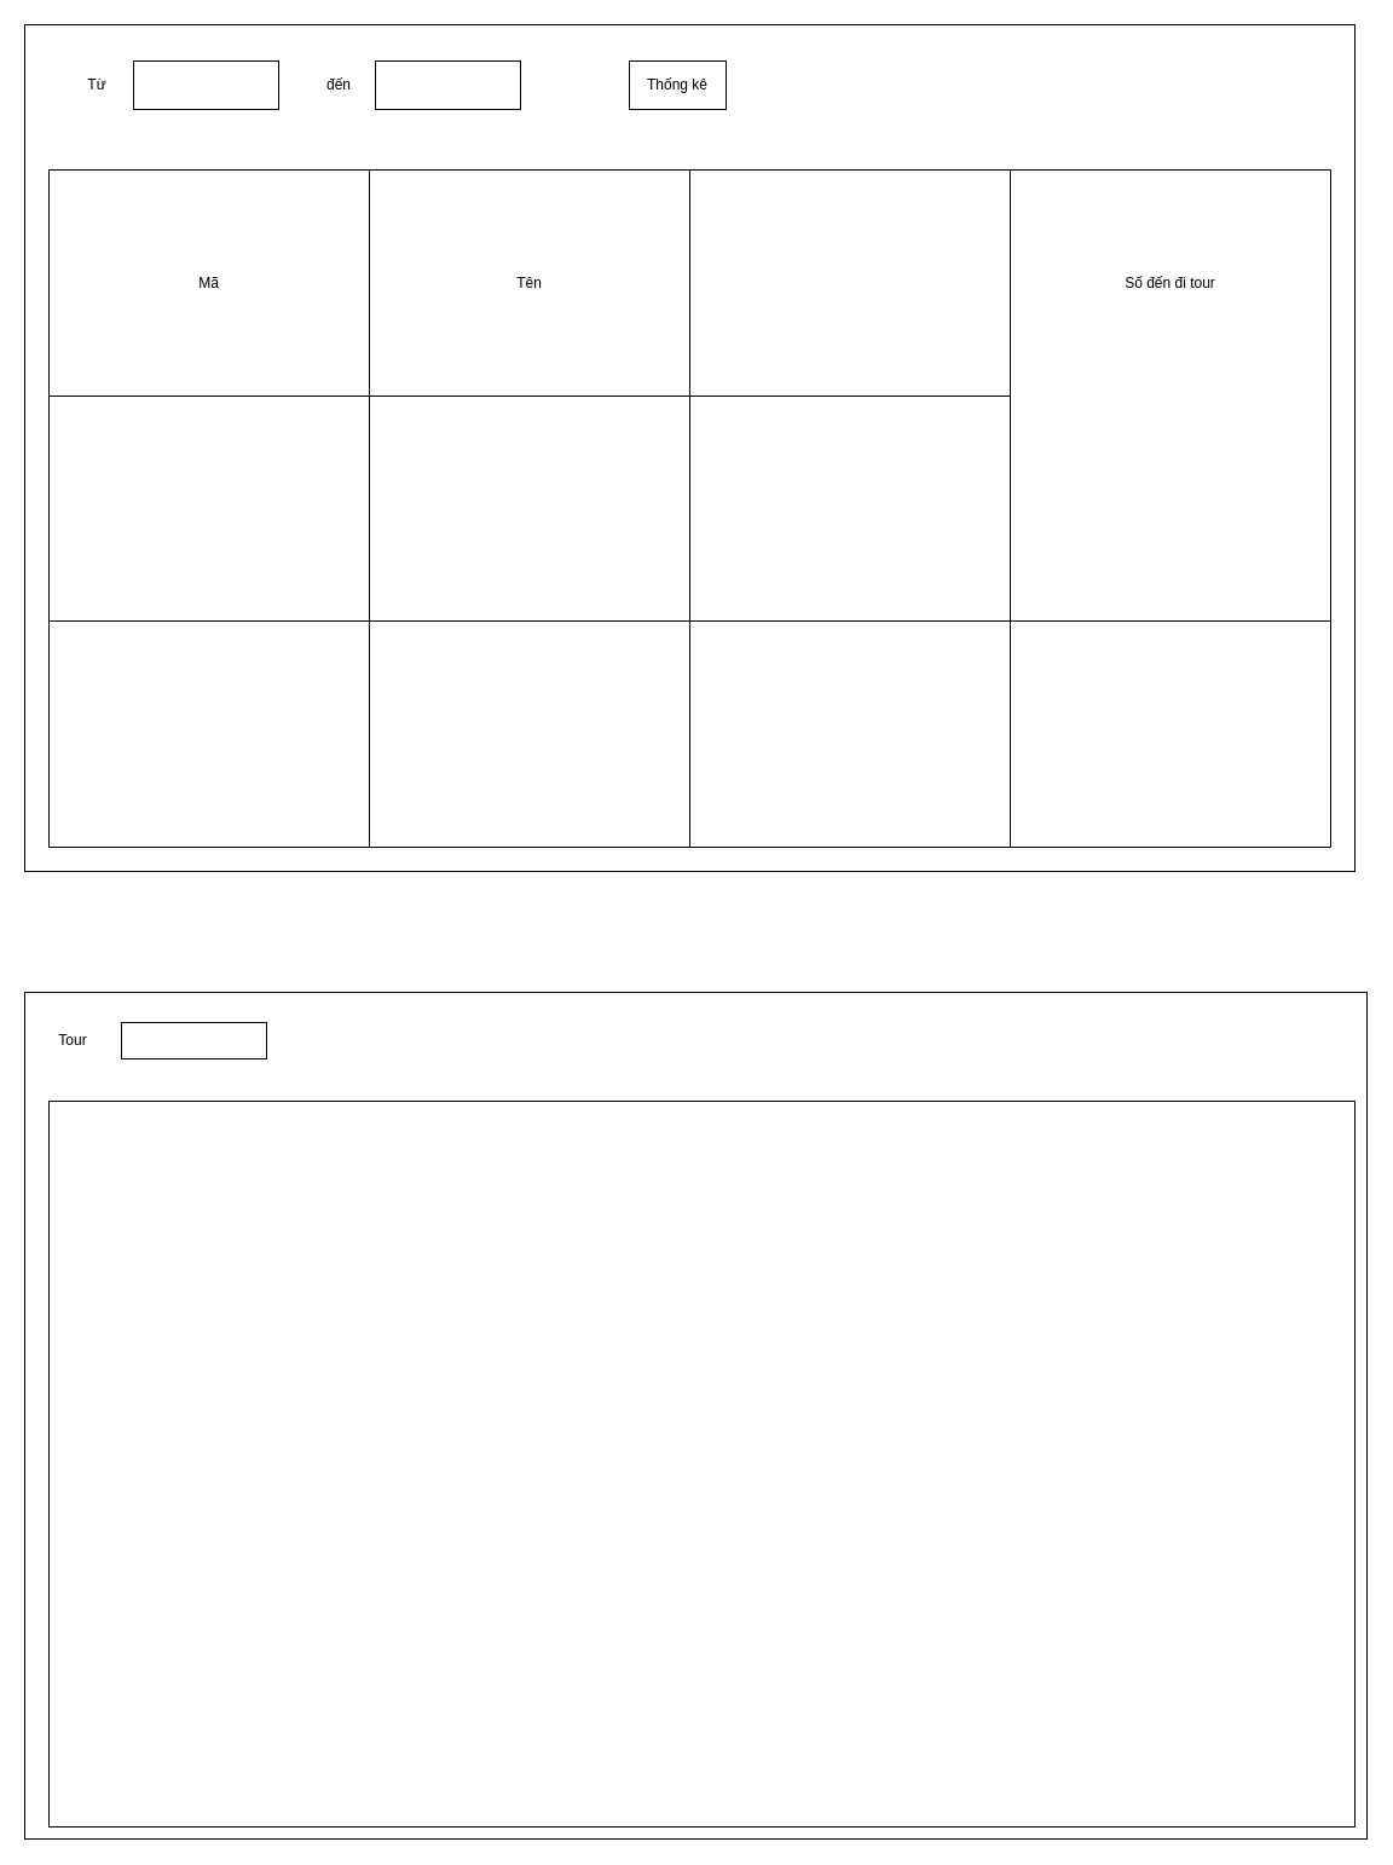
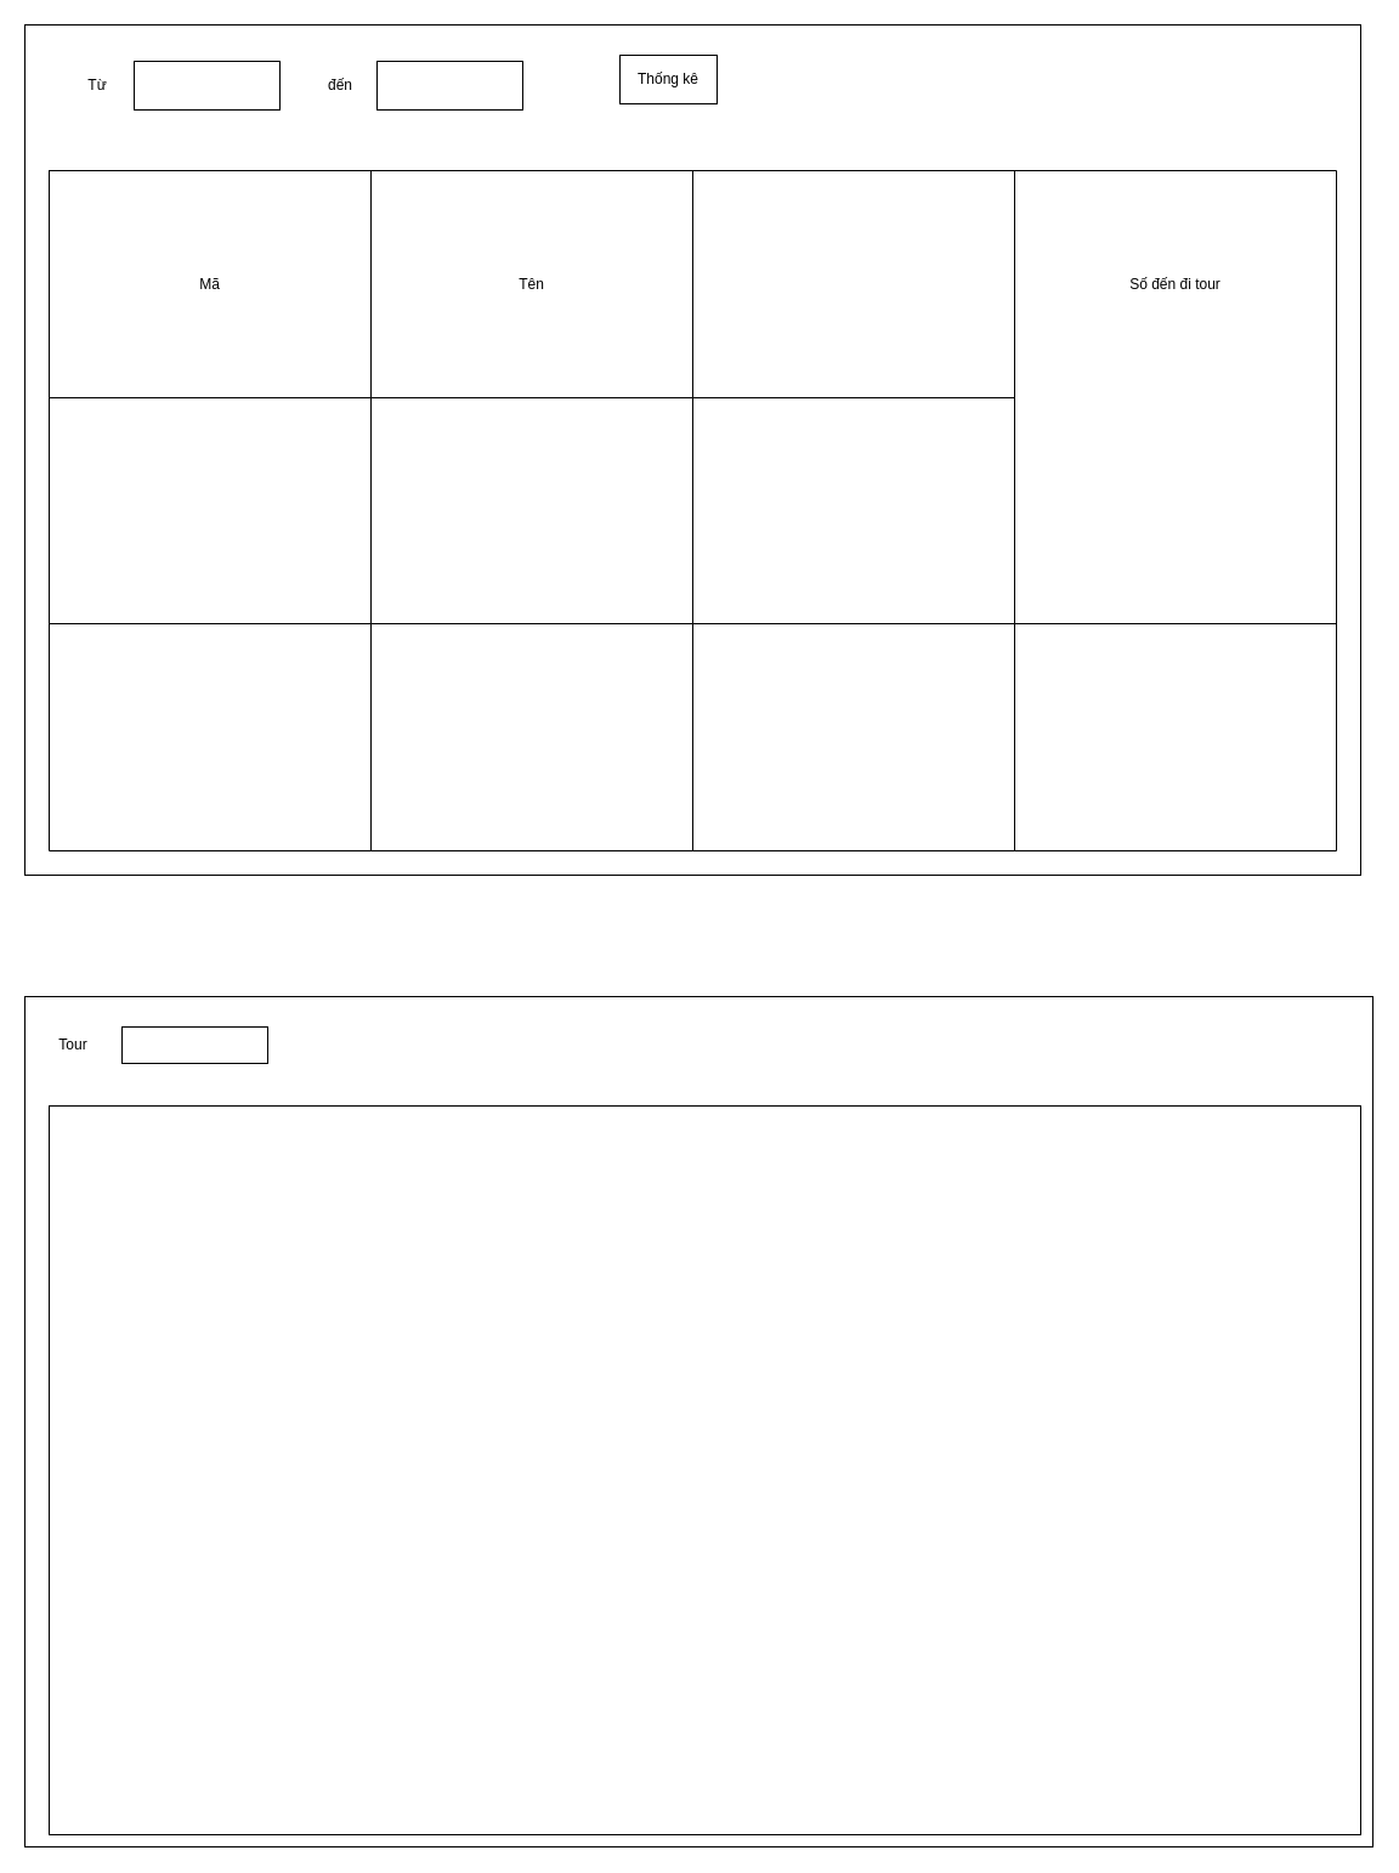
  <mxCell id="0" />
  <mxCell id="1" parent="0" />
  <mxCell id="2" value="" style="rounded=0;whiteSpace=wrap;html=1;" vertex="1" parent="1"><mxGeometry width="1100" height="700" as="geometry" x="20" y="20" /></mxCell>
  <mxCell id="3" value="" style="rounded=0;whiteSpace=wrap;html=1;" vertex="1" parent="1"><mxGeometry x="110" y="50" width="120" height="40" as="geometry" /></mxCell>
  <mxCell id="4" value="" style="rounded=0;whiteSpace=wrap;html=1;" vertex="1" parent="1"><mxGeometry x="310" y="50" width="120" height="40" as="geometry" /></mxCell>
  <mxCell id="5" value="" style="shape=table;html=1;whiteSpace=wrap;startSize=0;container=1;collapsible=0;childLayout=tableLayout;" vertex="1" parent="1"><mxGeometry x="40" y="140" width="1060" height="560" as="geometry" /></mxCell>
  <mxCell id="6" value="" style="shape=partialRectangle;html=1;whiteSpace=wrap;collapsible=0;dropTarget=0;pointerEvents=0;fillColor=none;top=0;left=0;bottom=0;right=0;points=[[0,0.5],[1,0.5]];portConstraint=eastwest;" vertex="1" parent="5"><mxGeometry width="1060" height="187" as="geometry" /></mxCell>
  <mxCell id="7" value="Mã" style="shape=partialRectangle;html=1;whiteSpace=wrap;connectable=0;fillColor=none;top=0;left=0;bottom=0;right=0;overflow=hidden;" vertex="1" parent="6"><mxGeometry width="265" height="187" as="geometry" /></mxCell>
  <mxCell id="8" value="Tên" style="shape=partialRectangle;html=1;whiteSpace=wrap;connectable=0;fillColor=none;top=0;left=0;bottom=0;right=0;overflow=hidden;" vertex="1" parent="6"><mxGeometry x="265" width="265" height="187" as="geometry" /></mxCell>
  <mxCell id="9" value="Số đến đi tour" style="shape=partialRectangle;html=1;whiteSpace=wrap;connectable=0;fillColor=none;top=0;left=0;bottom=0;right=0;overflow=hidden;" vertex="1" parent="6"><mxGeometry x="795" width="265" height="187" as="geometry" /></mxCell>
  <mxCell id="10" value="" style="shape=partialRectangle;html=1;whiteSpace=wrap;collapsible=0;dropTarget=0;pointerEvents=0;fillColor=none;top=0;left=0;bottom=0;right=0;points=[[0,0.5],[1,0.5]];portConstraint=eastwest;" vertex="1" parent="5"><mxGeometry y="187" width="1060" height="186" as="geometry" /></mxCell>
  <mxCell id="11" value="" style="shape=partialRectangle;html=1;whiteSpace=wrap;connectable=0;fillColor=none;top=0;left=0;bottom=0;right=0;overflow=hidden;" vertex="1" parent="10"><mxGeometry width="265" height="186" as="geometry" /></mxCell>
  <mxCell id="12" value="" style="shape=partialRectangle;html=1;whiteSpace=wrap;connectable=0;fillColor=none;top=0;left=0;bottom=0;right=0;overflow=hidden;" vertex="1" parent="10"><mxGeometry x="265" width="265" height="186" as="geometry" /></mxCell>
  <mxCell id="13" value="" style="shape=partialRectangle;html=1;whiteSpace=wrap;connectable=0;fillColor=none;top=0;left=0;bottom=0;right=0;overflow=hidden;" vertex="1" parent="10"><mxGeometry x="530" width="265" height="186" as="geometry" /></mxCell>
  <mxCell id="14" style="shape=partialRectangle;html=1;whiteSpace=wrap;connectable=0;fillColor=none;top=0;left=0;bottom=0;right=0;overflow=hidden;" vertex="1" parent="10"><mxGeometry x="795" width="265" height="186" as="geometry" /></mxCell>
  <mxCell id="15" value="" style="shape=partialRectangle;html=1;whiteSpace=wrap;collapsible=0;dropTarget=0;pointerEvents=0;fillColor=none;top=0;left=0;bottom=0;right=0;points=[[0,0.5],[1,0.5]];portConstraint=eastwest;" vertex="1" parent="5"><mxGeometry y="373" width="1060" height="187" as="geometry" /></mxCell>
  <mxCell id="16" value="" style="shape=partialRectangle;html=1;whiteSpace=wrap;connectable=0;fillColor=none;top=0;left=0;bottom=0;right=0;overflow=hidden;" vertex="1" parent="15"><mxGeometry width="265" height="187" as="geometry" /></mxCell>
  <mxCell id="17" value="" style="shape=partialRectangle;html=1;whiteSpace=wrap;connectable=0;fillColor=none;top=0;left=0;bottom=0;right=0;overflow=hidden;" vertex="1" parent="15"><mxGeometry x="265" width="265" height="187" as="geometry" /></mxCell>
  <mxCell id="18" value="" style="shape=partialRectangle;html=1;whiteSpace=wrap;connectable=0;fillColor=none;top=0;left=0;bottom=0;right=0;overflow=hidden;" vertex="1" parent="15"><mxGeometry x="530" width="265" height="187" as="geometry" /></mxCell>
  <mxCell id="19" style="shape=partialRectangle;html=1;whiteSpace=wrap;connectable=0;fillColor=none;top=0;left=0;bottom=0;right=0;overflow=hidden;" vertex="1" parent="15"><mxGeometry x="795" width="265" height="187" as="geometry" /></mxCell>
  <mxCell id="20" value="Từ" style="text;html=1;strokeColor=none;fillColor=none;align=center;verticalAlign=middle;whiteSpace=wrap;rounded=0;" vertex="1" parent="1"><mxGeometry x="60" y="60" width="40" height="20" as="geometry" /></mxCell>
  <mxCell id="21" value="đến" style="text;html=1;strokeColor=none;fillColor=none;align=center;verticalAlign=middle;whiteSpace=wrap;rounded=0;" vertex="1" parent="1"><mxGeometry x="260" y="60" width="40" height="20" as="geometry" /></mxCell>
- <mxCell id="22" value="Thống kê" style="rounded=0;whiteSpace=wrap;html=1;" vertex="1" parent="1"><mxGeometry x="520" y="50" width="80" height="40" as="geometry" /></mxCell>
+ <mxCell id="22" value="Thống kê" style="rounded=0;whiteSpace=wrap;html=1;" vertex="1" parent="1"><mxGeometry x="510" y="45" width="80" height="40" as="geometry" /></mxCell>
  <mxCell id="23" value="" style="rounded=0;whiteSpace=wrap;html=1;" vertex="1" parent="1"><mxGeometry y="820" width="1110" height="700" as="geometry" x="20" /></mxCell>
  <mxCell id="24" value="" style="rounded=0;whiteSpace=wrap;html=1;" vertex="1" parent="1"><mxGeometry x="100" y="845" width="120" height="30" as="geometry" /></mxCell>
  <mxCell id="25" value="Tour" style="text;html=1;strokeColor=none;fillColor=none;align=center;verticalAlign=middle;whiteSpace=wrap;rounded=0;" vertex="1" parent="1"><mxGeometry x="40" y="850" width="40" height="20" as="geometry" /></mxCell>
  <mxCell id="26" value="" style="rounded=0;whiteSpace=wrap;html=1;" vertex="1" parent="1"><mxGeometry x="40" y="910" width="1080" height="600" as="geometry" /></mxCell>
